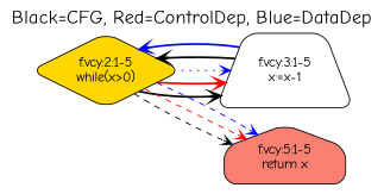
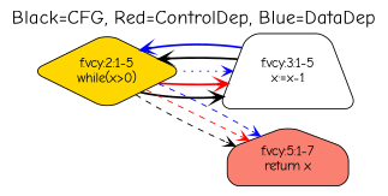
  digraph {
    fontname="Comic Neue"
    fontsize=20
    label="Black=CFG, Red=ControlDep, Blue=DataDep"
    labelloc=t
    rankdir=LR
    node [fontname="Comic Neue" style="rounded,filled"]
    edge [arrowhead=vee arrowsize=1 fontname="Comic Neue" style=bold]
    n1 [fillcolor=gold label="f.vcy:2:1-5\nwhile(x>0)" shape=diamond]
    n2 [fillcolor=white label="f.vcy:3:1-5\nx:=x-1" shape=trapezium]
-   n3 [fillcolor=salmon label="f.vcy:5:1-5\nreturn x" shape=house]
+   n3 [fillcolor=salmon label="f.vcy:5:1-7\nreturn x" shape=house]
    n1 -> n2
    n1 -> n2 [color=red]
    n1 -> n2 [color=blue style=dotted]
    n1 -> n3 [style=dashed]
    n1 -> n3 [color=red style=dashed]
    n1 -> n3 [color=blue style=dashed]
    n2 -> n1
    n2 -> n1 [color=blue]
  }
